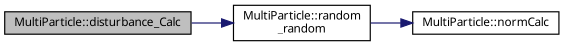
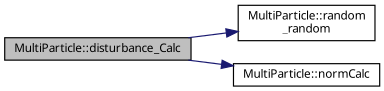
  digraph {
    fontname="Noto Sans"
    rankdir=LR
    node [color=black fillcolor=white fontname="Noto Sans" fontsize=10 shape=record style=filled]
    edge [color=midnightblue fontname="Noto Sans" fontsize=10 labelfontname=Helvetica labelfontsize=10 style=solid]
    n1 [fillcolor=grey75 fontcolor=black height=0.2 label="MultiParticle::disturbance_Calc" width=0.4]
    n2 [height=0.2 label="MultiParticle::random\l_random" width=0.4]
    n3 [height=0.2 label="MultiParticle::normCalc" width=0.4]
    n1 -> n2
-   n2 -> n3
+   n1 -> n3
  }
